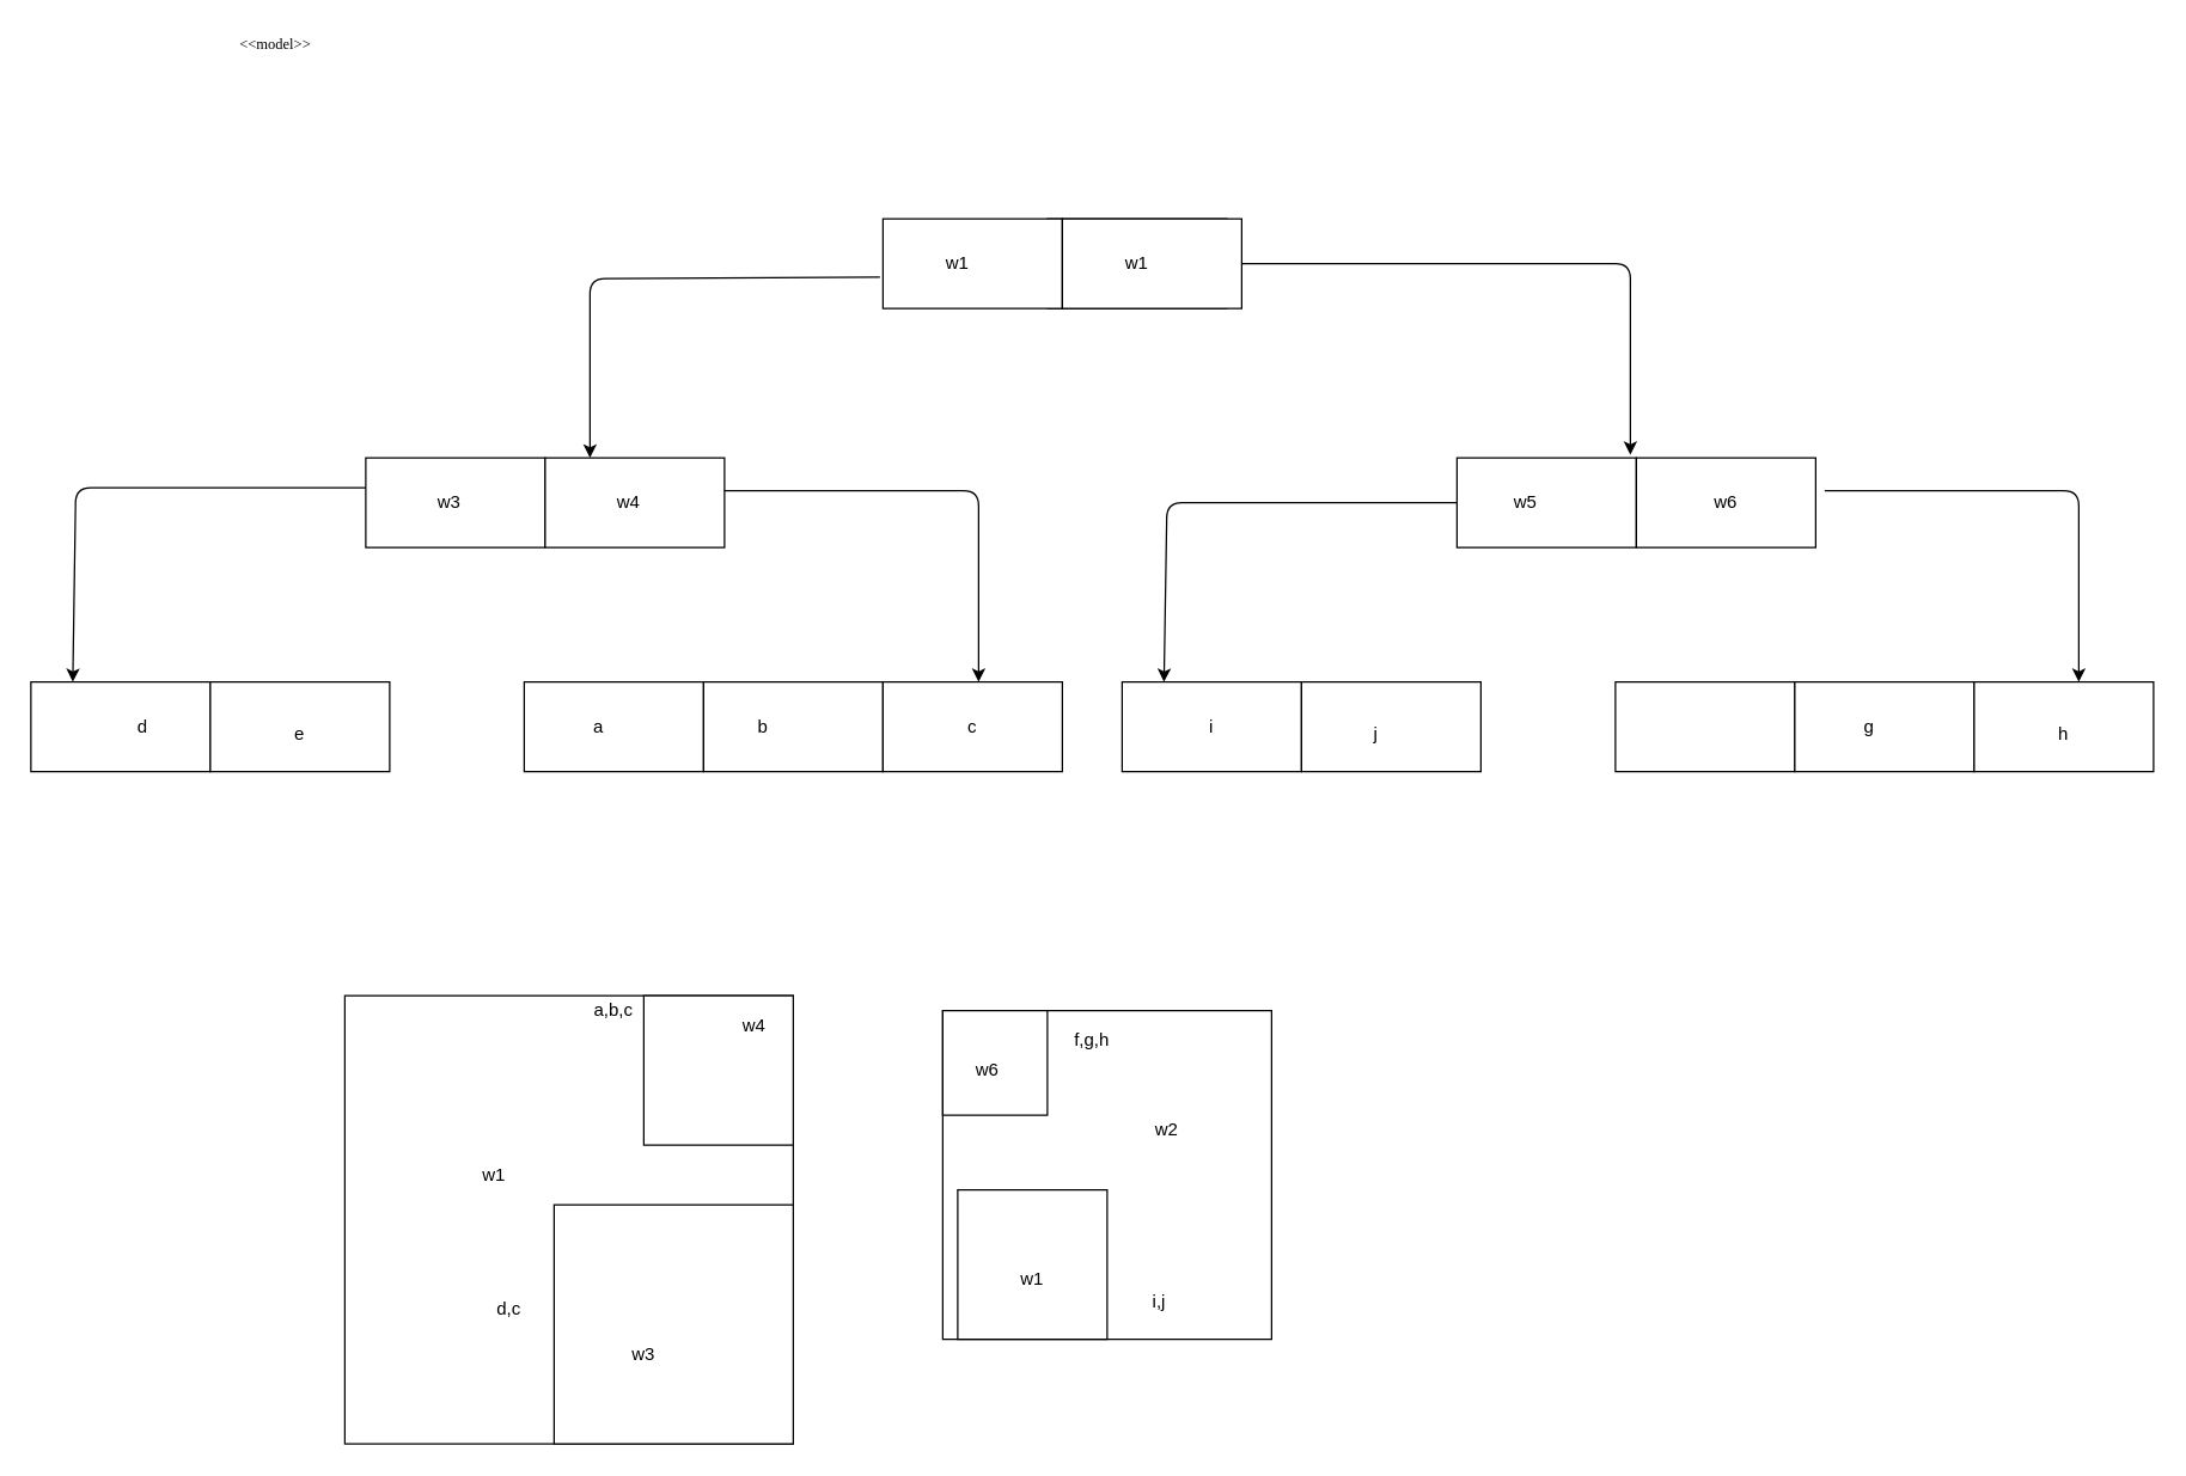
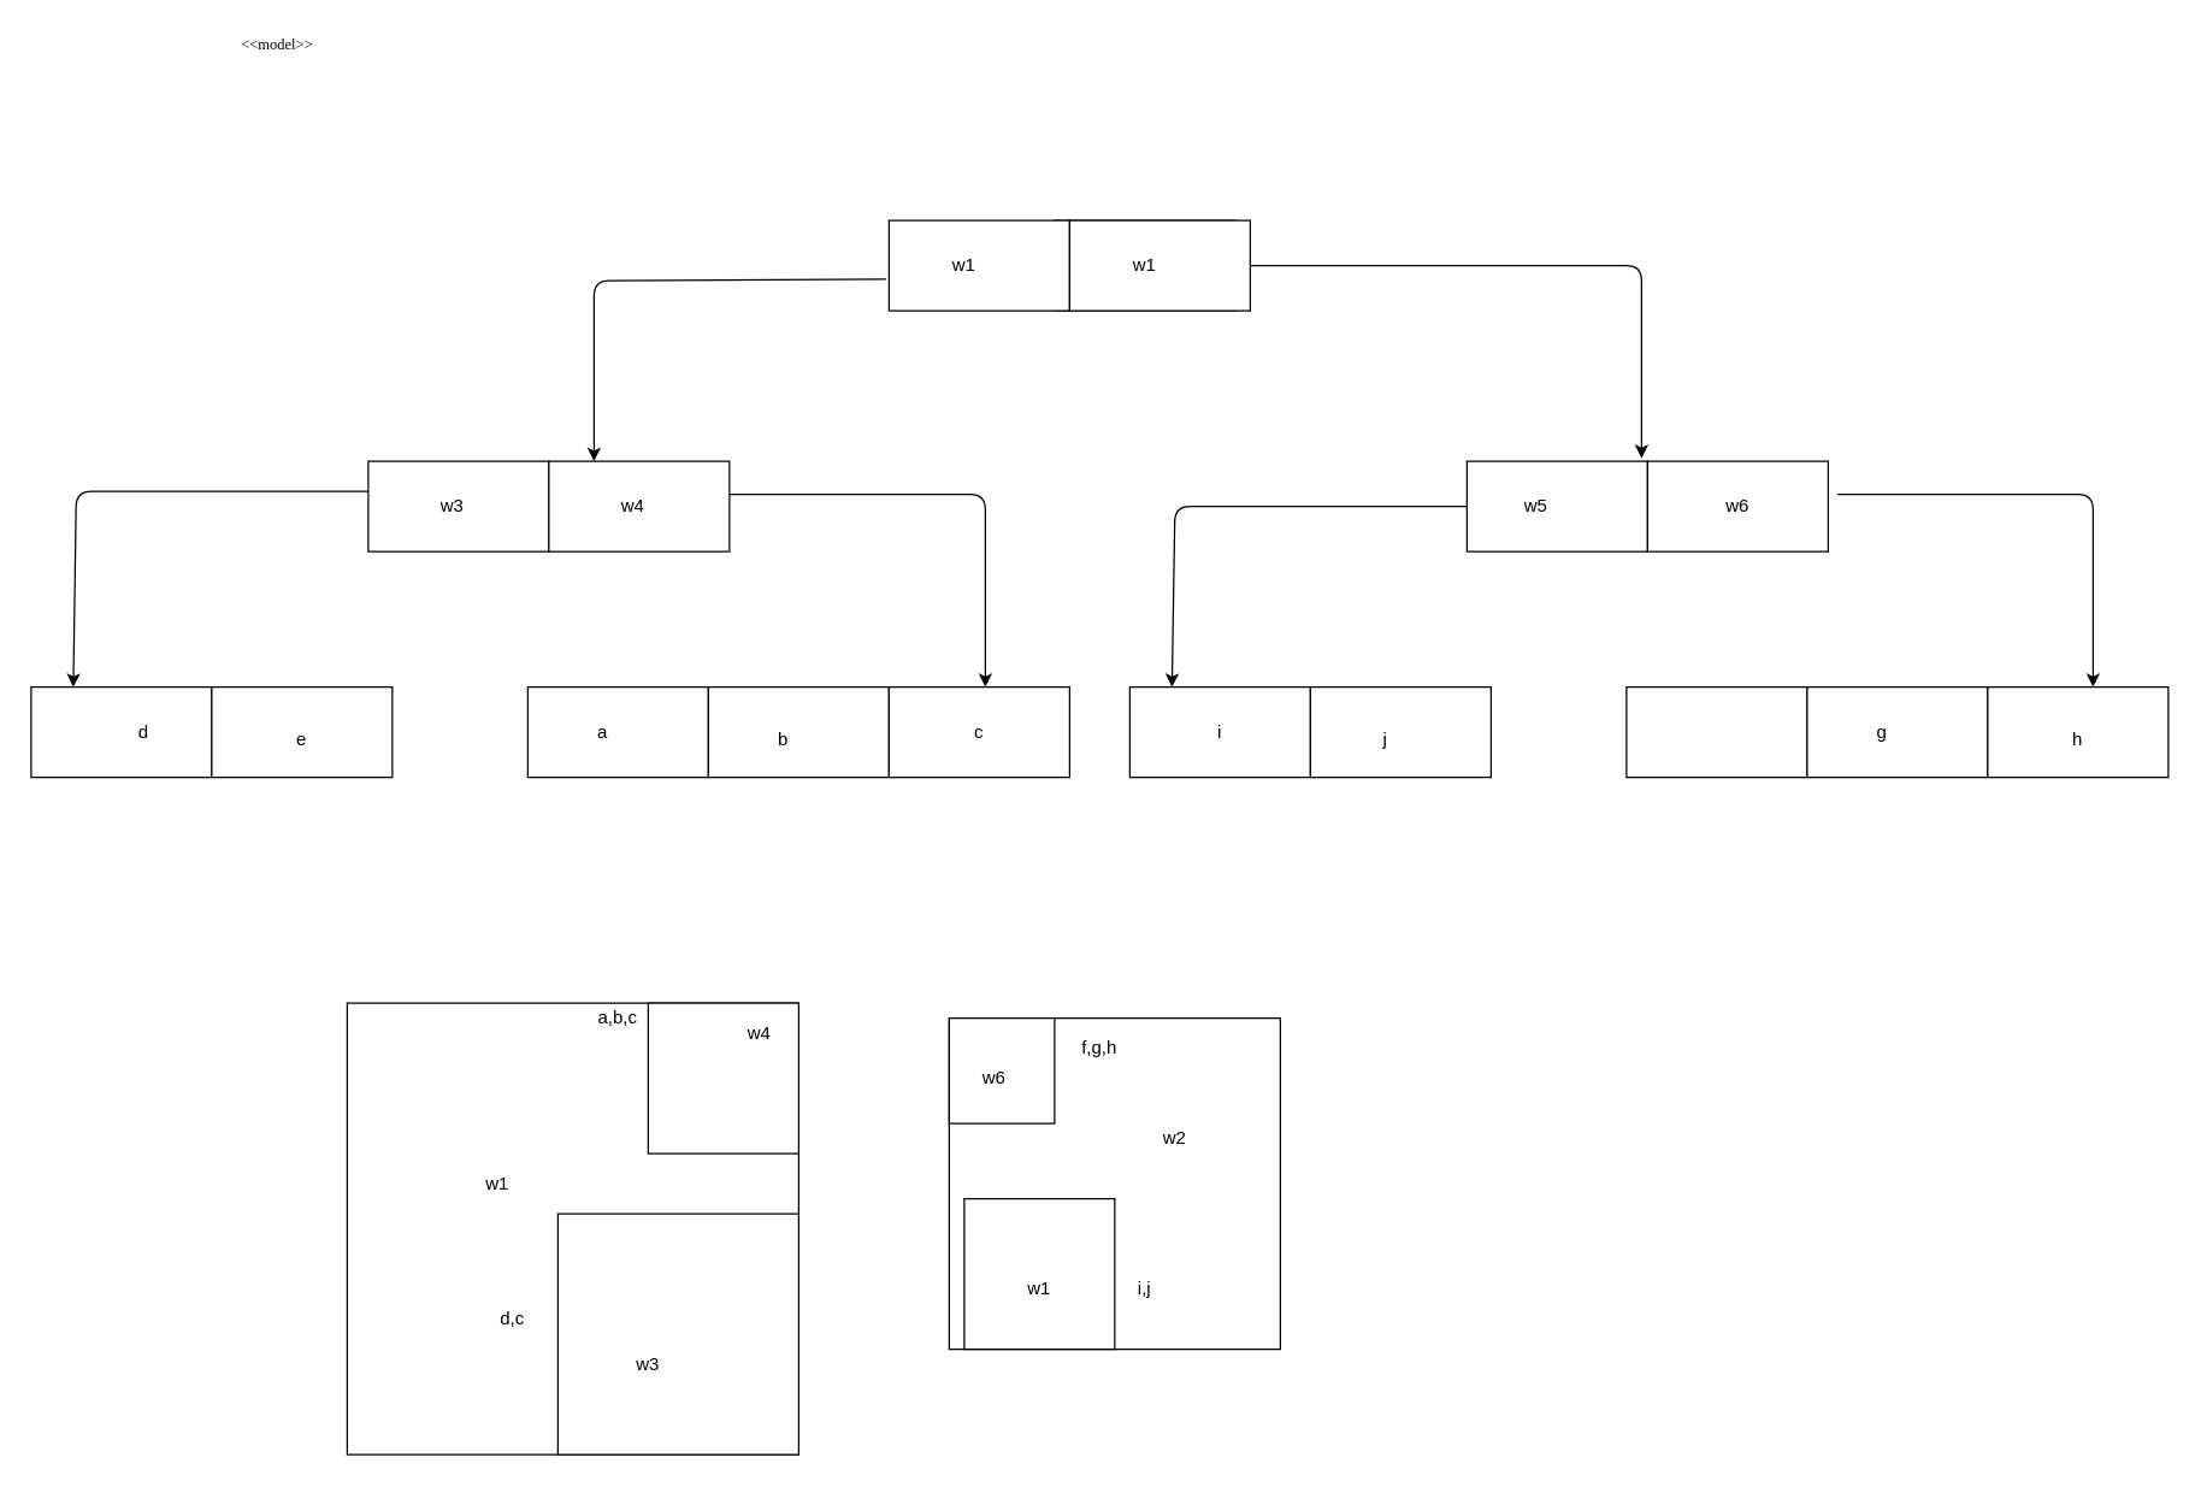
  <mxCell id="0" />
  <mxCell id="1" parent="0" />
  <mxCell id="2" value="&amp;lt;&amp;lt;model&amp;gt;&amp;gt;" style="text;html=1;align=left;verticalAlign=top;spacingTop=-4;fontSize=10;fontFamily=Verdana" parent="1" vertex="1"><mxGeometry x="157.5" y="20.5" width="130" height="20" as="geometry" /></mxCell>
  <mxCell id="3" value="" style="rounded=0;whiteSpace=wrap;html=1;" vertex="1" parent="1"><mxGeometry x="244" y="306" width="120" height="60" as="geometry" /></mxCell>
  <mxCell id="4" value="" style="rounded=0;whiteSpace=wrap;html=1;" vertex="1" parent="1"><mxGeometry x="364" y="306" width="120" height="60" as="geometry" /></mxCell>
  <mxCell id="5" value="" style="rounded=0;whiteSpace=wrap;html=1;" vertex="1" parent="1"><mxGeometry x="20" y="456" width="120" height="60" as="geometry" /></mxCell>
  <mxCell id="6" value="" style="rounded=0;whiteSpace=wrap;html=1;" vertex="1" parent="1"><mxGeometry x="140" y="456" width="120" height="60" as="geometry" /></mxCell>
  <mxCell id="7" value="" style="rounded=0;whiteSpace=wrap;html=1;" vertex="1" parent="1"><mxGeometry x="350" y="456" width="120" height="60" as="geometry" /></mxCell>
  <mxCell id="8" value="" style="rounded=0;whiteSpace=wrap;html=1;" vertex="1" parent="1"><mxGeometry x="470" y="456" width="120" height="60" as="geometry" /></mxCell>
  <mxCell id="9" value="" style="rounded=0;whiteSpace=wrap;html=1;" vertex="1" parent="1"><mxGeometry x="590" y="456" width="120" height="60" as="geometry" /></mxCell>
  <mxCell id="10" value="" style="rounded=0;whiteSpace=wrap;html=1;" vertex="1" parent="1"><mxGeometry x="974" y="306" width="120" height="60" as="geometry" /></mxCell>
  <mxCell id="11" value="" style="rounded=0;whiteSpace=wrap;html=1;" vertex="1" parent="1"><mxGeometry x="1094" y="306" width="120" height="60" as="geometry" /></mxCell>
  <mxCell id="12" value="" style="rounded=0;whiteSpace=wrap;html=1;" vertex="1" parent="1"><mxGeometry x="750" y="456" width="120" height="60" as="geometry" /></mxCell>
  <mxCell id="13" value="" style="rounded=0;whiteSpace=wrap;html=1;" vertex="1" parent="1"><mxGeometry x="870" y="456" width="120" height="60" as="geometry" /></mxCell>
  <mxCell id="14" value="" style="rounded=0;whiteSpace=wrap;html=1;" vertex="1" parent="1"><mxGeometry x="1080" y="456" width="120" height="60" as="geometry" /></mxCell>
  <mxCell id="15" value="" style="rounded=0;whiteSpace=wrap;html=1;" vertex="1" parent="1"><mxGeometry x="1200" y="456" width="120" height="60" as="geometry" /></mxCell>
  <mxCell id="16" value="" style="rounded=0;whiteSpace=wrap;html=1;" vertex="1" parent="1"><mxGeometry x="1320" y="456" width="120" height="60" as="geometry" /></mxCell>
  <mxCell id="17" value="" style="rounded=0;whiteSpace=wrap;html=1;" vertex="1" parent="1"><mxGeometry x="700" y="146" width="120" height="60" as="geometry" /></mxCell>
  <mxCell id="18" value="" style="rounded=0;whiteSpace=wrap;html=1;" vertex="1" parent="1"><mxGeometry x="590" y="146" width="120" height="60" as="geometry" /></mxCell>
  <mxCell id="19" value="" style="rounded=0;whiteSpace=wrap;html=1;" vertex="1" parent="1"><mxGeometry x="710" y="146" width="120" height="60" as="geometry" /></mxCell>
  <mxCell id="20" value="" style="endArrow=classic;html=1;entryX=0.25;entryY=0;entryDx=0;entryDy=0;exitX=-0.017;exitY=0.65;exitDx=0;exitDy=0;exitPerimeter=0;" edge="1" parent="1" source="18" target="4"><mxGeometry width="50" height="50" relative="1" as="geometry"><mxPoint x="680" y="216" as="sourcePoint" /><mxPoint x="730" y="296" as="targetPoint" /><Array as="points"><mxPoint x="394" y="186" /></Array></mxGeometry></mxCell>
  <mxCell id="21" value="" style="endArrow=classic;html=1;entryX=0.25;entryY=0;entryDx=0;entryDy=0;exitX=0;exitY=0.5;exitDx=0;exitDy=0;" edge="1" parent="1"><mxGeometry width="50" height="50" relative="1" as="geometry"><mxPoint x="244" y="326" as="sourcePoint" /><mxPoint x="48" y="456" as="targetPoint" /><Array as="points"><mxPoint x="50" y="326" /></Array></mxGeometry></mxCell>
  <mxCell id="22" value="" style="endArrow=classic;html=1;exitX=1;exitY=0.5;exitDx=0;exitDy=0;" edge="1" parent="1" source="19"><mxGeometry width="50" height="50" relative="1" as="geometry"><mxPoint x="830" y="186" as="sourcePoint" /><mxPoint x="1090" y="304" as="targetPoint" /><Array as="points"><mxPoint x="1090" y="176" /></Array></mxGeometry></mxCell>
  <mxCell id="23" value="" style="endArrow=classic;html=1;" edge="1" parent="1"><mxGeometry width="50" height="50" relative="1" as="geometry"><mxPoint x="1220" y="328" as="sourcePoint" /><mxPoint x="1390" y="456" as="targetPoint" /><Array as="points"><mxPoint x="1390" y="328" /></Array></mxGeometry></mxCell>
  <mxCell id="24" value="" style="endArrow=classic;html=1;exitX=0;exitY=0.5;exitDx=0;exitDy=0;" edge="1" parent="1"><mxGeometry width="50" height="50" relative="1" as="geometry"><mxPoint x="974" y="336" as="sourcePoint" /><mxPoint x="778" y="456" as="targetPoint" /><Array as="points"><mxPoint x="780" y="336" /></Array></mxGeometry></mxCell>
  <mxCell id="25" value="" style="endArrow=classic;html=1;" edge="1" parent="1"><mxGeometry width="50" height="50" relative="1" as="geometry"><mxPoint x="484" y="328" as="sourcePoint" /><mxPoint x="654" y="456" as="targetPoint" /><Array as="points"><mxPoint x="654" y="328" /></Array></mxGeometry></mxCell>
  <mxCell id="26" value="w3" style="text;html=1;strokeColor=none;fillColor=none;align=center;verticalAlign=middle;whiteSpace=wrap;rounded=0;" vertex="1" parent="1"><mxGeometry x="280" y="326" width="40" height="20" as="geometry" /></mxCell>
  <mxCell id="27" value="w1" style="text;html=1;strokeColor=none;fillColor=none;align=center;verticalAlign=middle;whiteSpace=wrap;rounded=0;" vertex="1" parent="1"><mxGeometry x="620" y="166" width="40" height="20" as="geometry" /></mxCell>
  <mxCell id="28" value="c" style="text;html=1;strokeColor=none;fillColor=none;align=center;verticalAlign=middle;whiteSpace=wrap;rounded=0;" vertex="1" parent="1"><mxGeometry x="630" y="476" width="40" height="20" as="geometry" /></mxCell>
- <mxCell id="29" value="b" style="text;html=1;strokeColor=none;fillColor=none;align=center;verticalAlign=middle;whiteSpace=wrap;rounded=0;" vertex="1" parent="1"><mxGeometry x="490" y="476" width="40" height="20" as="geometry" /></mxCell>
+ <mxCell id="29" value="b" style="text;html=1;strokeColor=none;fillColor=none;align=center;verticalAlign=middle;whiteSpace=wrap;rounded=0;" vertex="1" parent="1"><mxGeometry x="500" y="481" width="40" height="20" as="geometry" /></mxCell>
  <mxCell id="30" value="a" style="text;html=1;strokeColor=none;fillColor=none;align=center;verticalAlign=middle;whiteSpace=wrap;rounded=0;" vertex="1" parent="1"><mxGeometry x="380" y="476" width="40" height="20" as="geometry" /></mxCell>
  <mxCell id="31" value="e" style="text;html=1;strokeColor=none;fillColor=none;align=center;verticalAlign=middle;whiteSpace=wrap;rounded=0;" vertex="1" parent="1"><mxGeometry x="180" y="481" width="40" height="20" as="geometry" /></mxCell>
  <mxCell id="32" value="d" style="text;html=1;strokeColor=none;fillColor=none;align=center;verticalAlign=middle;whiteSpace=wrap;rounded=0;" vertex="1" parent="1"><mxGeometry x="75" y="476" width="40" height="20" as="geometry" /></mxCell>
  <mxCell id="33" value="w1" style="text;html=1;strokeColor=none;fillColor=none;align=center;verticalAlign=middle;whiteSpace=wrap;rounded=0;" vertex="1" parent="1"><mxGeometry x="740" y="166" width="40" height="20" as="geometry" /></mxCell>
  <mxCell id="34" value="j" style="text;html=1;strokeColor=none;fillColor=none;align=center;verticalAlign=middle;whiteSpace=wrap;rounded=0;" vertex="1" parent="1"><mxGeometry x="900" y="481" width="40" height="20" as="geometry" /></mxCell>
  <mxCell id="35" value="i" style="text;html=1;strokeColor=none;fillColor=none;align=center;verticalAlign=middle;whiteSpace=wrap;rounded=0;" vertex="1" parent="1"><mxGeometry x="790" y="476" width="40" height="20" as="geometry" /></mxCell>
  <mxCell id="36" value="w6" style="text;html=1;strokeColor=none;fillColor=none;align=center;verticalAlign=middle;whiteSpace=wrap;rounded=0;" vertex="1" parent="1"><mxGeometry x="1134" y="326" width="40" height="20" as="geometry" /></mxCell>
  <mxCell id="37" value="w5" style="text;html=1;strokeColor=none;fillColor=none;align=center;verticalAlign=middle;whiteSpace=wrap;rounded=0;" vertex="1" parent="1"><mxGeometry x="1000" y="326" width="40" height="20" as="geometry" /></mxCell>
  <mxCell id="38" value="g" style="text;html=1;strokeColor=none;fillColor=none;align=center;verticalAlign=middle;whiteSpace=wrap;rounded=0;" vertex="1" parent="1"><mxGeometry x="1230" y="476" width="40" height="20" as="geometry" /></mxCell>
  <mxCell id="39" value="h" style="text;html=1;strokeColor=none;fillColor=none;align=center;verticalAlign=middle;whiteSpace=wrap;rounded=0;" vertex="1" parent="1"><mxGeometry x="1360" y="481" width="40" height="20" as="geometry" /></mxCell>
  <mxCell id="40" value="w4" style="text;html=1;strokeColor=none;fillColor=none;align=center;verticalAlign=middle;whiteSpace=wrap;rounded=0;" vertex="1" parent="1"><mxGeometry x="400" y="326" width="40" height="20" as="geometry" /></mxCell>
  <mxCell id="41" value="" style="whiteSpace=wrap;html=1;aspect=fixed;" vertex="1" parent="1"><mxGeometry x="230" y="666" width="300" height="300" as="geometry" /></mxCell>
  <mxCell id="42" value="" style="whiteSpace=wrap;html=1;aspect=fixed;" vertex="1" parent="1"><mxGeometry x="630" y="676" width="220" height="220" as="geometry" /></mxCell>
  <mxCell id="43" value="" style="whiteSpace=wrap;html=1;aspect=fixed;" vertex="1" parent="1"><mxGeometry x="430" y="666" width="100" height="100" as="geometry" /></mxCell>
  <mxCell id="44" value="" style="whiteSpace=wrap;html=1;aspect=fixed;" vertex="1" parent="1"><mxGeometry x="370" y="806" width="160" height="160" as="geometry" /></mxCell>
  <mxCell id="45" value="" style="whiteSpace=wrap;html=1;aspect=fixed;" vertex="1" parent="1"><mxGeometry x="630" y="676" width="70" height="70" as="geometry" /></mxCell>
  <mxCell id="46" value="" style="whiteSpace=wrap;html=1;aspect=fixed;" vertex="1" parent="1"><mxGeometry x="640" y="796" width="100" height="100" as="geometry" /></mxCell>
  <mxCell id="47" value="w1" style="text;html=1;strokeColor=none;fillColor=none;align=center;verticalAlign=middle;whiteSpace=wrap;rounded=0;" vertex="1" parent="1"><mxGeometry x="310" y="776" width="40" height="20" as="geometry" /></mxCell>
  <mxCell id="48" value="w4" style="text;html=1;strokeColor=none;fillColor=none;align=center;verticalAlign=middle;whiteSpace=wrap;rounded=0;" vertex="1" parent="1"><mxGeometry x="484" y="676" width="40" height="20" as="geometry" /></mxCell>
  <mxCell id="49" value="a,b,c" style="text;html=1;strokeColor=none;fillColor=none;align=center;verticalAlign=middle;whiteSpace=wrap;rounded=0;" vertex="1" parent="1"><mxGeometry x="390" y="666" width="40" height="20" as="geometry" /></mxCell>
  <mxCell id="50" value="w3" style="text;html=1;strokeColor=none;fillColor=none;align=center;verticalAlign=middle;whiteSpace=wrap;rounded=0;" vertex="1" parent="1"><mxGeometry x="410" y="896" width="40" height="20" as="geometry" /></mxCell>
  <mxCell id="51" value="w2" style="text;html=1;strokeColor=none;fillColor=none;align=center;verticalAlign=middle;whiteSpace=wrap;rounded=0;" vertex="1" parent="1"><mxGeometry x="760" y="746" width="40" height="20" as="geometry" /></mxCell>
  <mxCell id="52" value="w6" style="text;html=1;strokeColor=none;fillColor=none;align=center;verticalAlign=middle;whiteSpace=wrap;rounded=0;" vertex="1" parent="1"><mxGeometry x="640" y="706" width="40" height="20" as="geometry" /></mxCell>
  <mxCell id="53" value="w1" style="text;html=1;strokeColor=none;fillColor=none;align=center;verticalAlign=middle;whiteSpace=wrap;rounded=0;" vertex="1" parent="1"><mxGeometry x="670" y="846" width="40" height="20" as="geometry" /></mxCell>
  <mxCell id="54" value="d,c" style="text;html=1;strokeColor=none;fillColor=none;align=center;verticalAlign=middle;whiteSpace=wrap;rounded=0;" vertex="1" parent="1"><mxGeometry x="320" y="866" width="40" height="20" as="geometry" /></mxCell>
  <mxCell id="55" value="f,g,h" style="text;html=1;strokeColor=none;fillColor=none;align=center;verticalAlign=middle;whiteSpace=wrap;rounded=0;" vertex="1" parent="1"><mxGeometry x="710" y="686" width="40" height="20" as="geometry" /></mxCell>
- <mxCell id="56" value="i,j" style="text;html=1;strokeColor=none;fillColor=none;align=center;verticalAlign=middle;whiteSpace=wrap;rounded=0;" vertex="1" parent="1"><mxGeometry x="755" y="861" width="40" height="20" as="geometry" /></mxCell>
+ <mxCell id="56" value="i,j" style="text;html=1;strokeColor=none;fillColor=none;align=center;verticalAlign=middle;whiteSpace=wrap;rounded=0;" vertex="1" parent="1"><mxGeometry x="740" y="846" width="40" height="20" as="geometry" /></mxCell>
